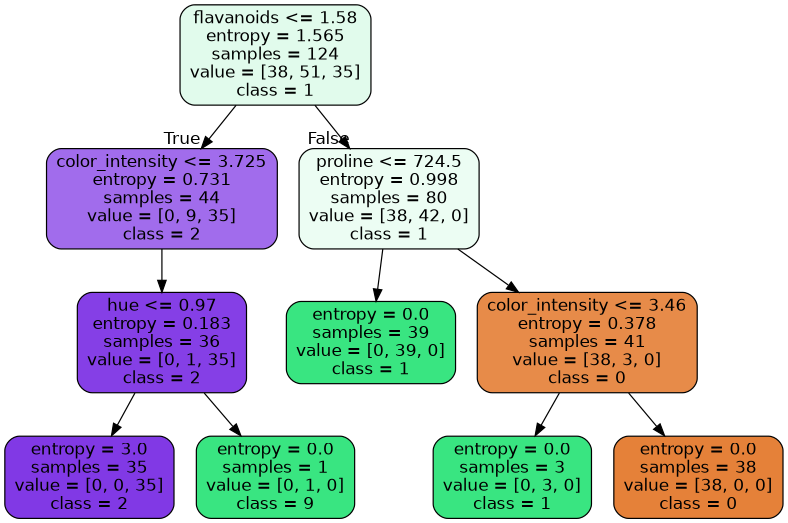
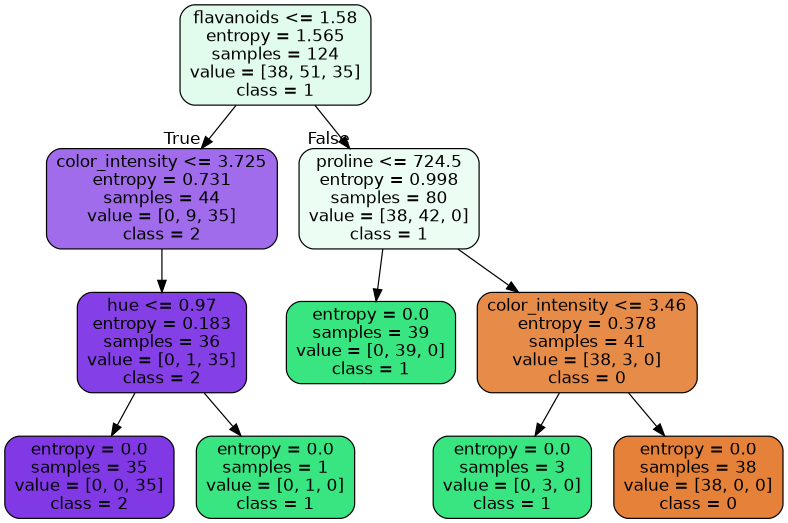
  digraph {
    node [color=black fillcolor="#39e581" fontname=helvetica shape=box style="filled, rounded"]
    edge [fontname=helvetica]
    n1 [fillcolor="#e1fbec" label="flavanoids <= 1.58\nentropy = 1.565\nsamples = 124\nvalue = [38, 51, 35]\nclass = 1"]
    n2 [fillcolor="#a16cec" label="color_intensity <= 3.725\nentropy = 0.731\nsamples = 44\nvalue = [0, 9, 35]\nclass = 2"]
    n3 [fillcolor="#ecfdf3" label="proline <= 724.5\nentropy = 0.998\nsamples = 80\nvalue = [38, 42, 0]\nclass = 1"]
    n4 [fillcolor="#853fe6" label="hue <= 0.97\nentropy = 0.183\nsamples = 36\nvalue = [0, 1, 35]\nclass = 2"]
    n5 [label="entropy = 0.0\nsamples = 39\nvalue = [0, 39, 0]\nclass = 1"]
    n6 [fillcolor="#e78b49" label="color_intensity <= 3.46\nentropy = 0.378\nsamples = 41\nvalue = [38, 3, 0]\nclass = 0"]
-   n7 [fillcolor="#8139e5" label="entropy = 3.0\nsamples = 35\nvalue = [0, 0, 35]\nclass = 2"]
-   n8 [label="entropy = 0.0\nsamples = 1\nvalue = [0, 1, 0]\nclass = 9"]
+   n7 [fillcolor="#8139e5" label="entropy = 0.0\nsamples = 35\nvalue = [0, 0, 35]\nclass = 2"]
+   n8 [label="entropy = 0.0\nsamples = 1\nvalue = [0, 1, 0]\nclass = 1"]
    n9 [label="entropy = 0.0\nsamples = 3\nvalue = [0, 3, 0]\nclass = 1"]
    n10 [fillcolor="#e58139" label="entropy = 0.0\nsamples = 38\nvalue = [38, 0, 0]\nclass = 0"]
    n1 -> n2 [headlabel=True labelangle=45 labeldistance=2.5]
    n1 -> n3 [headlabel=False labelangle=-45 labeldistance=2.5]
    n2 -> n4
    n3 -> n5
    n3 -> n6
    n4 -> n7
    n4 -> n8
    n6 -> n9
    n6 -> n10
  }
